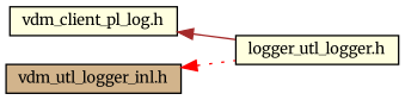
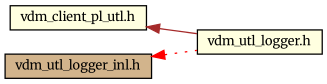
  digraph {
    fontname=Merriweather
    rankdir=LR
    node [color=black fillcolor=lightyellow fontname=Merriweather fontsize=10 shape=record style=filled]
    edge [dir=back fontname=Merriweather fontsize=10 labelfontname=FreeSans labelfontsize=10]
-   n1 [fontcolor=black height=0.2 label="vdm_client_pl_log.h" width=0.4]
-   n2 [height=0.2 label="logger_utl_logger.h" width=0.4]
+   n1 [fontcolor=black height=0.2 label="vdm_client_pl_utl.h" width=0.4]
+   n2 [height=0.2 label="vdm_utl_logger.h" width=0.4]
    n3 [fillcolor=tan height=0.2 label="vdm_utl_logger_inl.h" width=0.4]
    n1 -> n2 [color=brown style=solid]
    n3 -> n2 [color=red style=dotted]
  }
